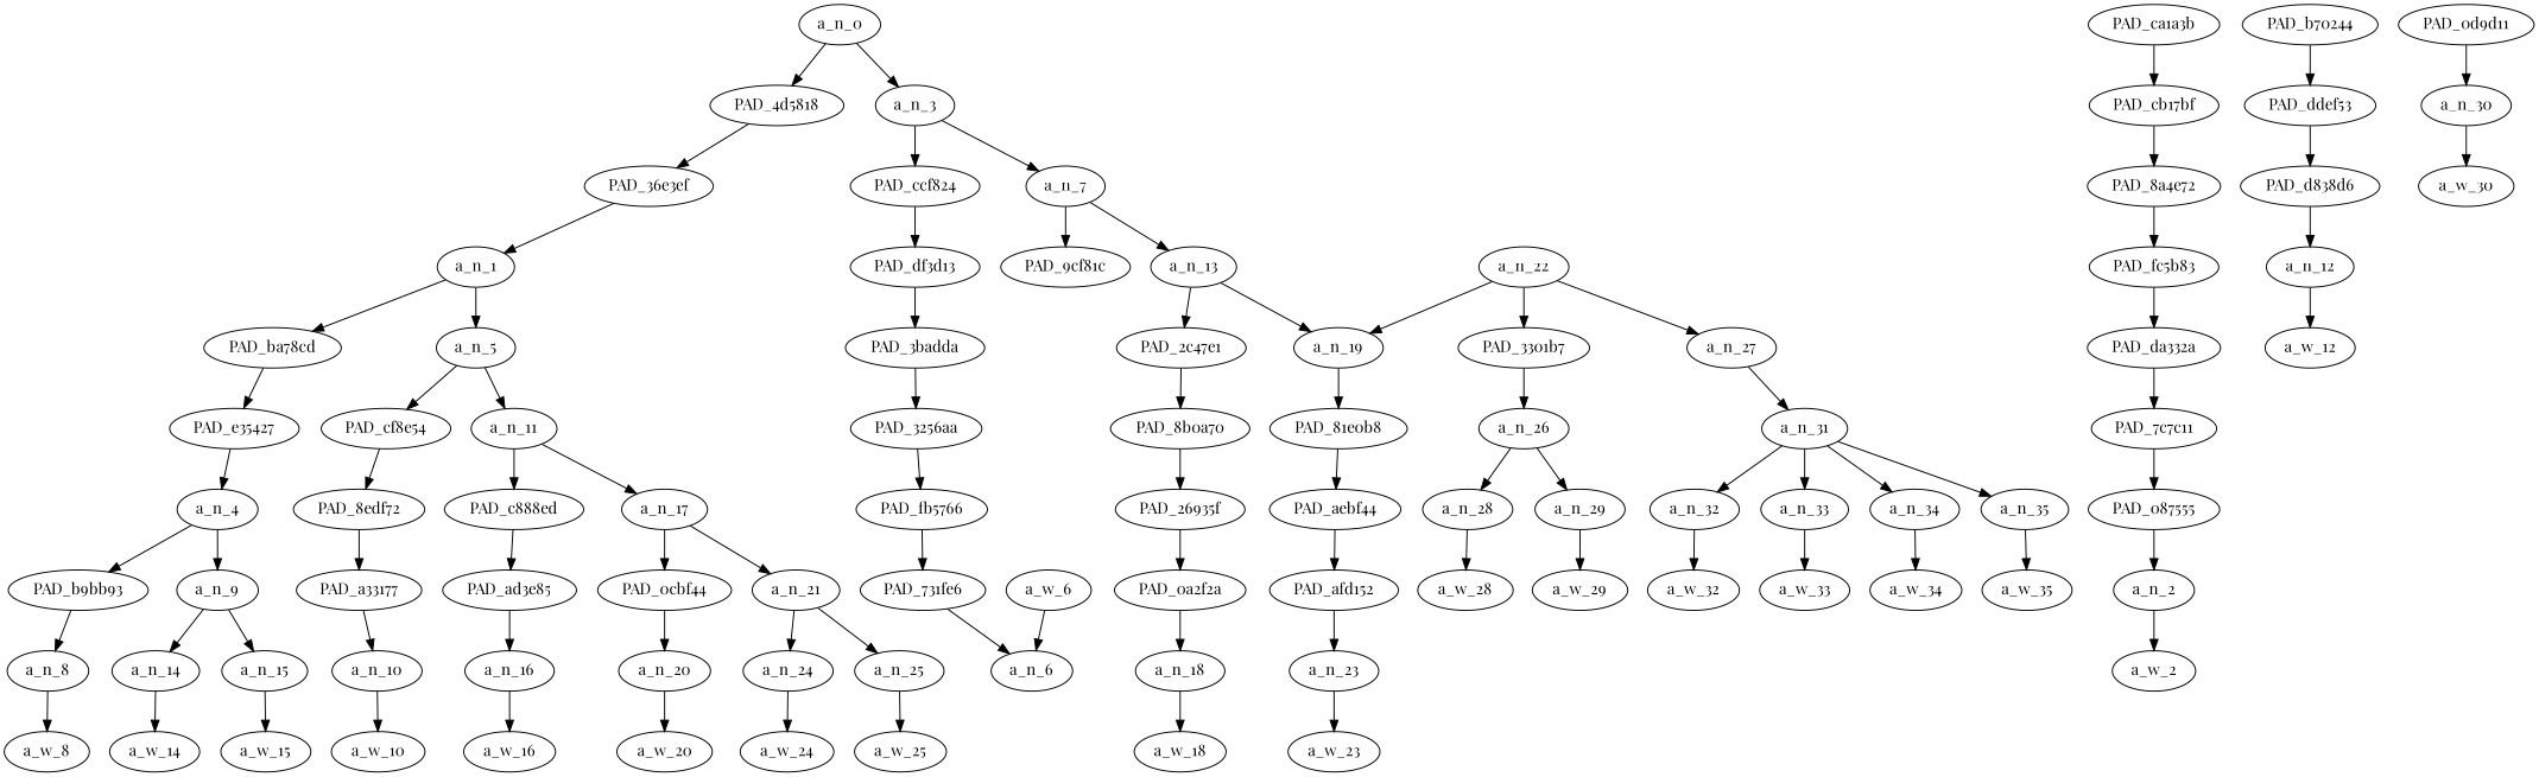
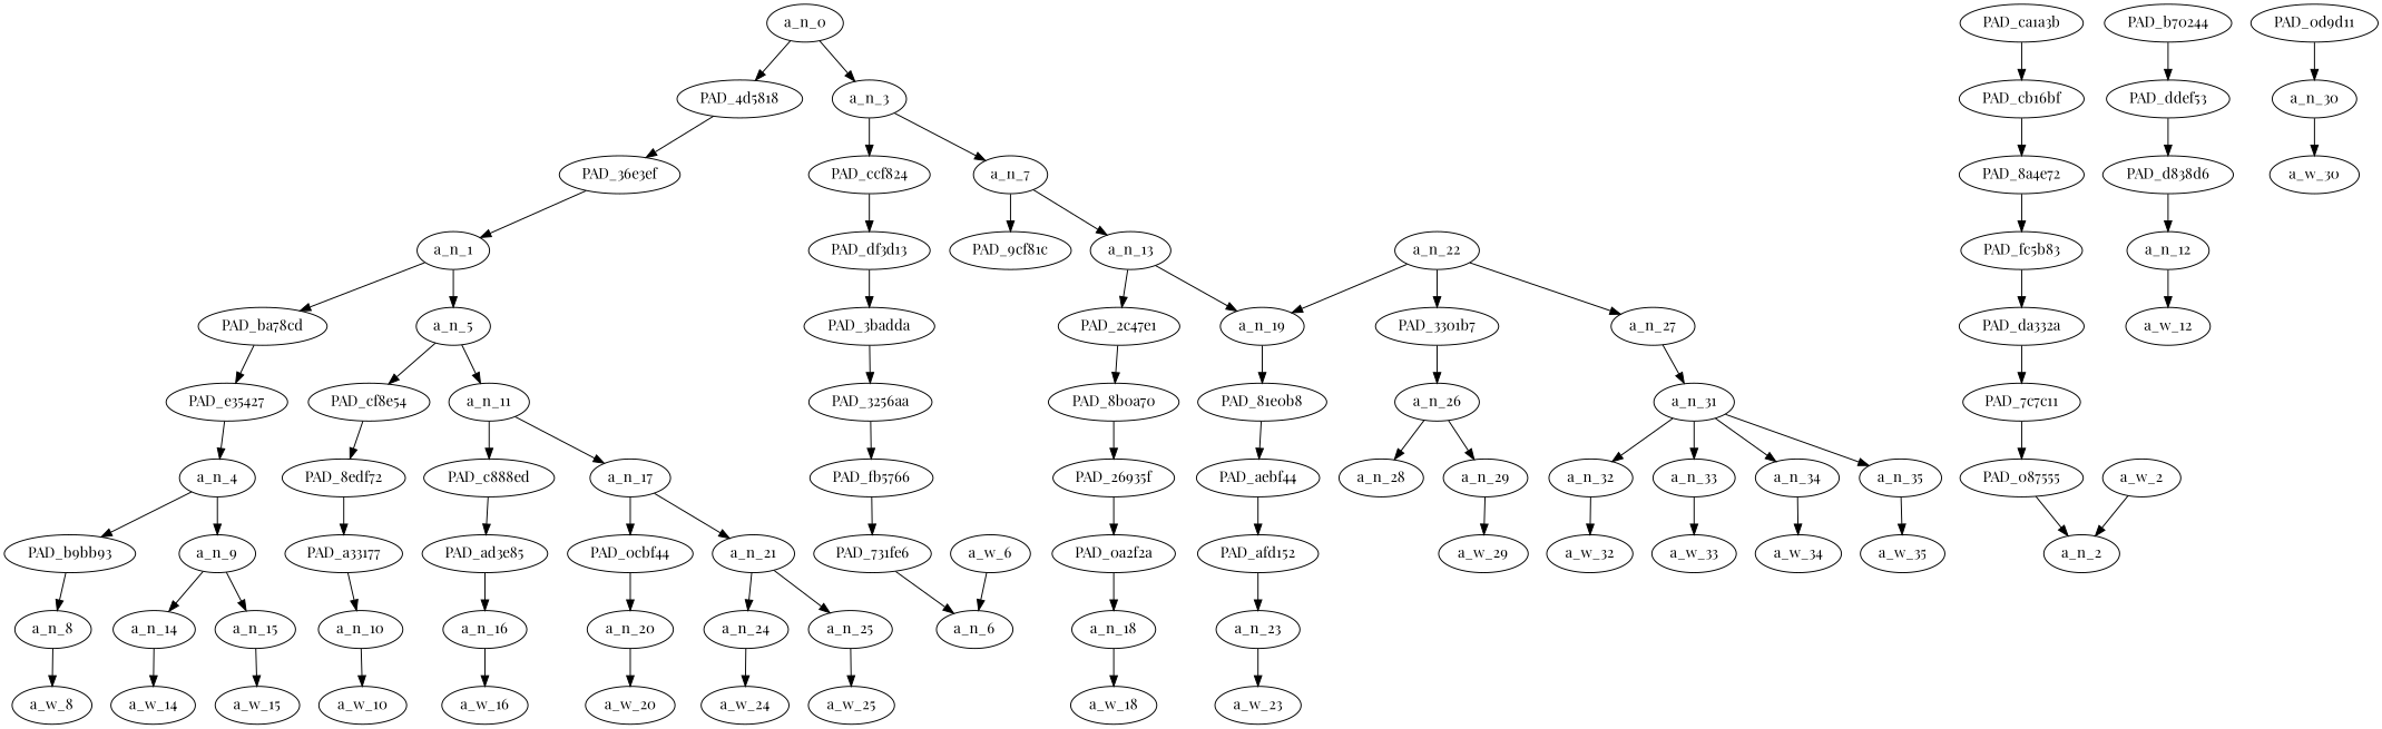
  strict digraph {
    fontname="Playfair Display"
    node [div_dir=1 fontname="Playfair Display" index=0 level=1 text_span="[8]" value=0.02420650]
    edge [fontname="Playfair Display"]
    a_n_0 [level=9 text_span="[0, 1, 2, 3, 4, 5, 6, 7, 8, 9, 10, 11, 12, 13, 14, 15, 16, 17, 18, 19]" value=1.00000001]
    PAD_4d5818 [level=8 text_span="[0, 1, 2, 3, 4, 5, 6, 7]" value=0.54972545]
    a_n_3 [index=2 level=8 text_span="[9, 10, 11, 12, 13, 14, 15, 16, 17, 18, 19]" value=0.42518998]
    PAD_ca1a3b [index=1 level=8]
-   PAD_cb16bf [index=1 level=7 label=PAD_cb17bf]
+   PAD_cb16bf [index=1 level=7]
    PAD_36e3ef [level=7 text_span="[0, 1, 2, 3, 4, 5, 6, 7]" value=0.54972545]
    PAD_ccf824 [index=2 level=7 text_span="[9]" value=0.02693113]
    a_n_7 [index=3 level=7 text_span="[10, 11, 12, 13, 14, 15, 16, 17, 18, 19]" value=0.39802741]
    PAD_8a4e72 [index=1 level=6]
    a_n_1 [level=6 text_span="[0, 1, 2, 3, 4, 5, 6, 7]" value=0.54972545]
    PAD_df3d13 [index=2 level=6 text_span="[9]" value=0.02693113]
    PAD_9cf81c [index=3 level=6 text_span="[10]" value=0.02764472]
    a_n_13 [index=4 level=6 text_span="[11, 12, 13, 14, 15, 16, 17, 18, 19]" value=0.37019069]
    PAD_fc5b83 [index=2 level=5]
    PAD_da332a [index=3 level=4]
    PAD_7c7c11 [index=4 level=3]
    PAD_087555 [index=6 level=2]
    a_n_2 [index=8]
    a_w_2 [div_dir=0 index=8 level=0 value=but]
    PAD_ba78cd [level=5 text_span="[0, 1, 2]" value=0.17756799]
    a_n_5 [index=1 level=5 text_span="[3, 4, 5, 6, 7]" value=0.37110628]
    PAD_e35427 [level=4 text_span="[0, 1, 2]" value=0.17756799]
    PAD_cf8e54 [index=1 level=4 text_span="[3]" value=0.03512154]
    a_n_11 [index=2 level=4 text_span="[4, 5, 6, 7]" value=0.33510043]
    a_n_4 [level=3 text_span="[0, 1, 2]" value=0.17756799]
    PAD_8edf72 [index=1 level=3 text_span="[3]" value=0.03512154]
    PAD_c888ed [div_dir=-1 index=2 level=3 text_span="[4]" value=0.03289485]
    a_n_17 [index=3 level=3 text_span="[5, 6, 7]" value=0.30127148]
    PAD_b9bb93 [level=2 text_span="[0]" value=0.05917012]
    a_n_9 [index=1 level=2 text_span="[1, 2]" value=0.11782952]
    a_n_8 [text_span="[0]" value=0.05917012]
    a_n_14 [index=1 text_span="[1]" value=0.05265550]
    a_n_15 [index=2 text_span="[2]" value=0.06472975]
    a_w_8 [div_dir=0 level=0 text_span="[0]" value=on]
    a_w_14 [div_dir=0 index=1 level=0 text_span="[1]" value=god]
    a_w_15 [div_dir=0 index=2 level=0 text_span="[2]" value=america]
    PAD_a33177 [index=2 level=2 text_span="[3]" value=0.03512154]
    PAD_ad3e85 [div_dir=-1 index=3 level=2 text_span="[4]" value=0.03289485]
    PAD_0cbf44 [index=4 level=2 text_span="[5]" value=0.03144357]
    a_n_21 [index=5 level=2 text_span="[6, 7]" value=0.26875060]
    a_n_10 [index=3 text_span="[3]" value=0.03512154]
    a_w_10 [div_dir=0 index=3 level=0 text_span="[3]" value=be]
    a_n_16 [div_dir=-1 index=4 text_span="[4]" value=0.03289485]
    a_n_20 [index=5 text_span="[5]" value=0.03144357]
    a_n_24 [index=6 text_span="[6]" value=0.04997064]
    a_n_25 [index=7 text_span="[7]" value=0.21774492]
    a_w_16 [div_dir=0 index=4 level=0 text_span="[4]" value=like]
    a_w_20 [div_dir=0 index=5 level=0 text_span="[5]" value=i]
    a_w_24 [div_dir=0 index=6 level=0 text_span="[6]" value=hate]
    a_w_25 [div_dir=0 index=7 level=0 text_span="[7]" value=niggers]
    PAD_3badda [index=3 level=5 text_span="[9]" value=0.02693113]
    PAD_2c47e1 [index=5 level=5 text_span="[11]" value=0.02873716]
    a_n_19 [index=6 level=5 text_span="[12, 13, 14, 15, 16, 17, 18, 19]" value=0.34127556]
    PAD_3256aa [index=4 level=4 text_span="[9]" value=0.02693113]
    PAD_fb5766 [index=5 level=3 text_span="[9]" value=0.02693113]
    PAD_731fe6 [index=7 level=2 text_span="[9]" value=0.02693113]
    a_n_6 [index=9 text_span="[9]" value=0.02693113]
    a_w_6 [div_dir=0 index=9 level=0 text_span="[9]" value=i1]
    PAD_8b0a70 [index=6 level=4 text_span="[11]" value=0.02873716]
    PAD_81e0b8 [index=8 level=4 text_span="[19]" value=0.04441263]
    PAD_b70244 [index=5 level=4 text_span="[10]" value=0.02764472]
    PAD_ddef53 [index=6 level=3 text_span="[10]" value=0.02764472]
    PAD_d838d6 [index=8 level=2 text_span="[10]" value=0.02764472]
    a_n_12 [index=10 text_span="[10]" value=0.02764472]
    a_w_12 [div_dir=0 index=10 level=0 text_span="[10]" value=will]
    PAD_26935f [index=7 level=3 text_span="[11]" value=0.02873716]
    PAD_aebf44 [index=10 level=3 text_span="[19]" value=0.04441263]
    a_n_22 [index=7 level=4 text_span="[12, 13, 14, 15, 16, 17, 18]" value=0.29670849]
    PAD_3301b7 [index=8 level=3 text_span="[12, 13]" value=0.07564006]
    a_n_27 [index=9 level=3 text_span="[14, 15, 16, 17, 18]" value=0.22095253]
    PAD_0a2f2a [index=9 level=2 text_span="[11]" value=0.02873716]
    a_n_18 [index=11 text_span="[11]" value=0.02873716]
    a_w_18 [div_dir=0 index=11 level=0 text_span="[11]" value=let]
    PAD_afd152 [index=13 level=2 text_span="[19]" value=0.04441263]
    a_n_26 [index=10 level=2 text_span="[12, 13]" value=0.07564006]
    a_n_31 [index=12 level=2 text_span="[15, 16, 17, 18]" value=0.19216416]
    a_n_23 [index=19 text_span="[19]" value=0.04441263]
    a_w_23 [div_dir=0 index=19 level=0 text_span="[19]" value=upstairs]
    a_n_28 [index=12 text_span="[12]" value=0.02810782]
    a_n_29 [div_dir=-1 index=13 text_span="[13]" value=0.04752915]
    PAD_0d9d11 [index=11 level=2 text_span="[14]" value=0.02865546]
    a_n_30 [index=14 text_span="[14]" value=0.02865546]
    a_n_32 [index=15 text_span="[15]" value=0.03251455]
    a_n_33 [div_dir=-1 index=16 text_span="[16]" value=0.04068027]
    a_n_34 [div_dir=-1 index=17 text_span="[17]" value=0.05777572]
    a_n_35 [index=18 text_span="[18]" value=0.06110176]
-   a_w_28 [div_dir=0 index=12 level=0 text_span="[12]" value=a]
    a_w_29 [div_dir=0 index=13 level=0 text_span="[13]" value=entity]
    a_w_30 [div_dir=0 index=14 level=0 text_span="[14]" value=from]
    a_w_32 [div_dir=0 index=15 level=0 text_span="[15]" value=the]
    a_w_33 [div_dir=0 index=16 level=0 text_span="[16]" value=dark]
    a_w_34 [div_dir=0 index=17 level=0 text_span="[17]" value=realm]
    a_w_35 [div_dir=0 index=18 level=0 text_span="[18]" value=chill]
    a_n_0 -> PAD_4d5818
    a_n_0 -> a_n_3
    PAD_4d5818 -> PAD_36e3ef
    a_n_3 -> PAD_ccf824
    a_n_3 -> a_n_7
    PAD_ca1a3b -> PAD_cb16bf
    PAD_cb16bf -> PAD_8a4e72
    PAD_36e3ef -> a_n_1
    PAD_ccf824 -> PAD_df3d13
    a_n_7 -> PAD_9cf81c
    a_n_7 -> a_n_13
    PAD_8a4e72 -> PAD_fc5b83
    a_n_1 -> PAD_ba78cd
    a_n_1 -> a_n_5
    PAD_df3d13 -> PAD_3badda
    a_n_13 -> PAD_2c47e1
    a_n_13 -> a_n_19
    PAD_fc5b83 -> PAD_da332a
    PAD_da332a -> PAD_7c7c11
    PAD_7c7c11 -> PAD_087555
    PAD_087555 -> a_n_2
-   a_n_2 -> a_w_2
+   a_w_2 -> a_n_2
    PAD_ba78cd -> PAD_e35427
    a_n_5 -> PAD_cf8e54
    a_n_5 -> a_n_11
    PAD_e35427 -> a_n_4
    PAD_cf8e54 -> PAD_8edf72
    a_n_11 -> PAD_c888ed
    a_n_11 -> a_n_17
    a_n_4 -> PAD_b9bb93
    a_n_4 -> a_n_9
    PAD_8edf72 -> PAD_a33177
    PAD_c888ed -> PAD_ad3e85
    a_n_17 -> PAD_0cbf44
    a_n_17 -> a_n_21
    PAD_b9bb93 -> a_n_8
    a_n_9 -> a_n_14
    a_n_9 -> a_n_15
    a_n_8 -> a_w_8
    a_n_14 -> a_w_14
    a_n_15 -> a_w_15
    PAD_a33177 -> a_n_10
    PAD_ad3e85 -> a_n_16
    PAD_0cbf44 -> a_n_20
    a_n_21 -> a_n_24
    a_n_21 -> a_n_25
    a_n_10 -> a_w_10
    a_n_16 -> a_w_16
    a_n_20 -> a_w_20
    a_n_24 -> a_w_24
    a_n_25 -> a_w_25
    PAD_3badda -> PAD_3256aa
    PAD_2c47e1 -> PAD_8b0a70
    a_n_19 -> PAD_81e0b8
    PAD_3256aa -> PAD_fb5766
    PAD_fb5766 -> PAD_731fe6
    PAD_731fe6 -> a_n_6
    a_w_6 -> a_n_6
    PAD_8b0a70 -> PAD_26935f
    PAD_81e0b8 -> PAD_aebf44
    PAD_b70244 -> PAD_ddef53
    PAD_ddef53 -> PAD_d838d6
    PAD_d838d6 -> a_n_12
    a_n_12 -> a_w_12
    PAD_26935f -> PAD_0a2f2a
    PAD_aebf44 -> PAD_afd152
    a_n_22 -> a_n_19
    a_n_22 -> PAD_3301b7
    a_n_22 -> a_n_27
    PAD_3301b7 -> a_n_26
    a_n_27 -> a_n_31
    PAD_0a2f2a -> a_n_18
    a_n_18 -> a_w_18
    PAD_afd152 -> a_n_23
    a_n_26 -> a_n_28
    a_n_26 -> a_n_29
    a_n_31 -> a_n_32
    a_n_31 -> a_n_33
    a_n_31 -> a_n_34
    a_n_31 -> a_n_35
    a_n_23 -> a_w_23
-   a_n_28 -> a_w_28
    a_n_29 -> a_w_29
    PAD_0d9d11 -> a_n_30
    a_n_30 -> a_w_30
    a_n_32 -> a_w_32
    a_n_33 -> a_w_33
    a_n_34 -> a_w_34
    a_n_35 -> a_w_35
  }
